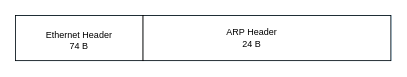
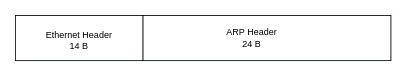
  <mxCell id="0" />
  <mxCell id="1" parent="0" />
  <mxCell id="2" value="" style="rounded=0;whiteSpace=wrap;html=1;fillColor=#1ba1e2;fontColor=#ffffff;strokeColor=#006EAF;" vertex="1" parent="1"><mxGeometry x="20" y="20" width="500" height="60" as="geometry" /></mxCell>
  <mxCell id="3" value="" style="rounded=0;whiteSpace=wrap;html=1;" vertex="1" parent="1"><mxGeometry x="20" y="20" width="170" height="60" as="geometry" /></mxCell>
  <mxCell id="4" value="" style="rounded=0;whiteSpace=wrap;html=1;" vertex="1" parent="1"><mxGeometry x="190" y="20" width="330" height="60" as="geometry" /></mxCell>
- <mxCell id="5" value="Ethernet Header&lt;br&gt;74 B" style="text;strokeColor=none;align=center;fillColor=none;html=1;verticalAlign=middle;whiteSpace=wrap;rounded=0;" vertex="1" parent="1"><mxGeometry x="30" y="35" width="150" height="35" as="geometry" /></mxCell>
+ <mxCell id="5" value="Ethernet Header&lt;br&gt;14 B" style="text;strokeColor=none;align=center;fillColor=none;html=1;verticalAlign=middle;whiteSpace=wrap;rounded=0;" vertex="1" parent="1"><mxGeometry x="30" y="35" width="150" height="35" as="geometry" /></mxCell>
  <mxCell id="6" value="ARP Header &lt;br&gt;24 B" style="text;strokeColor=none;align=center;fillColor=none;html=1;verticalAlign=middle;whiteSpace=wrap;rounded=0;" vertex="1" parent="1"><mxGeometry x="260" y="35" width="150" height="30" as="geometry" /></mxCell>
